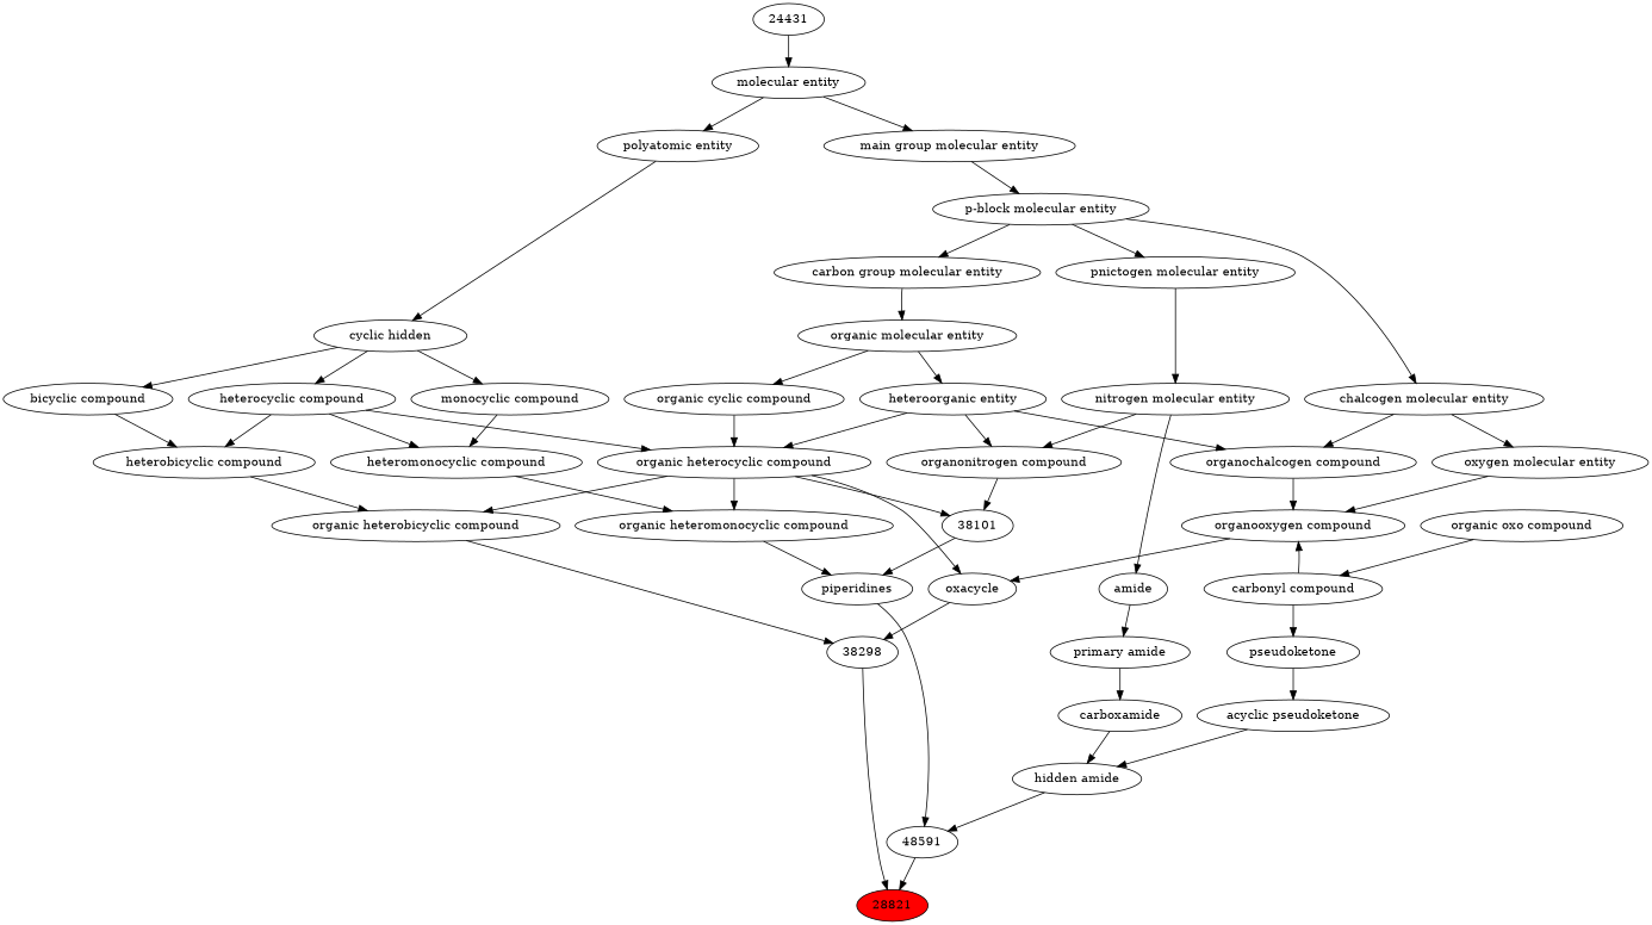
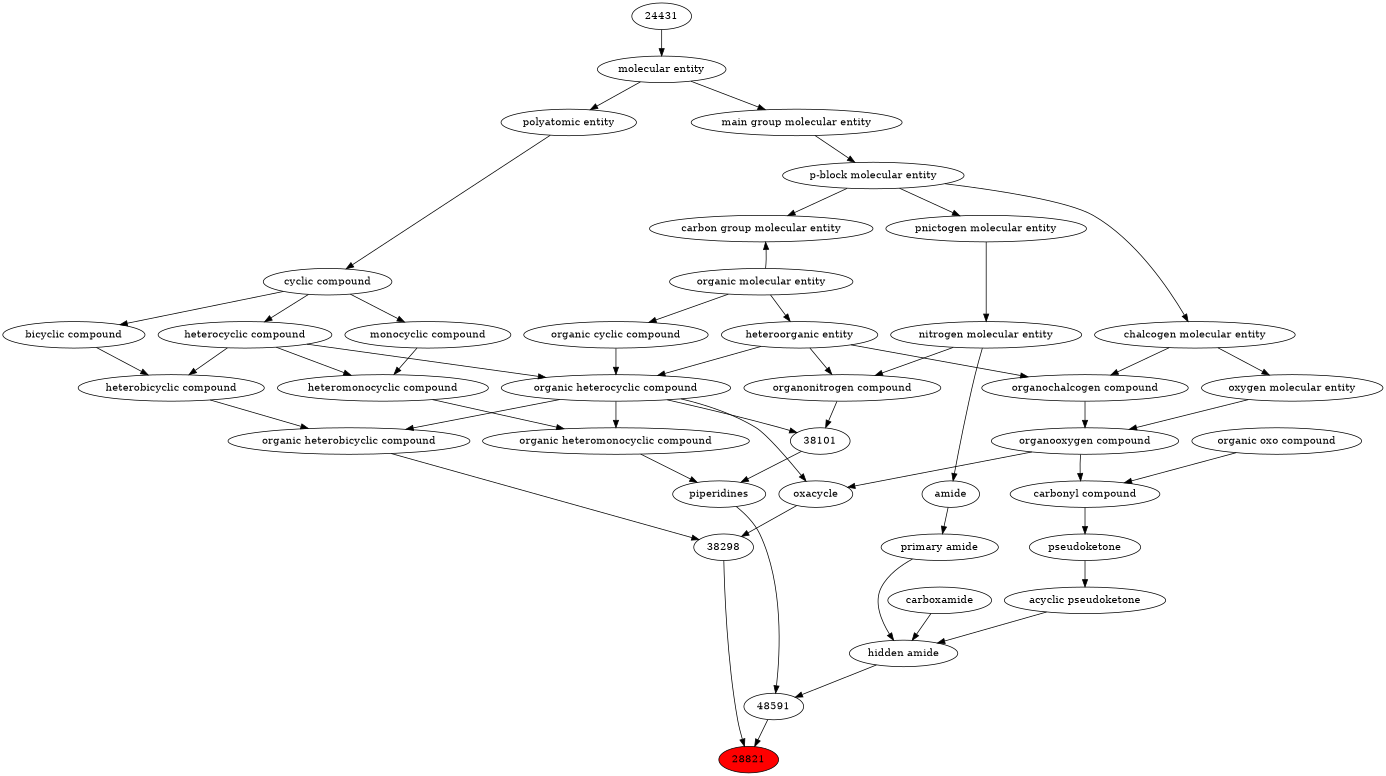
  digraph {
    n1 [fillcolor=red label=28821 style=filled]
    n2 [label=38298]
    n3 [label=48591]
    n4 [label="organic heterobicyclic compound"]
    n5 [label=oxacycle]
    n6 [label="hidden amide"]
    n7 [label=piperidines]
    n8 [label="heterobicyclic compound"]
    n9 [label="organic heterocyclic compound"]
    n10 [label="organic heteromonocyclic compound"]
    n11 [label=38101]
    n12 [label="organooxygen compound"]
    n13 [label="carbonyl compound"]
    n14 [label=pseudoketone]
    n15 [label="acyclic pseudoketone"]
    n16 [label=carboxamide]
    n17 [label="bicyclic compound"]
    n18 [label="heterocyclic compound"]
    n19 [label="heteromonocyclic compound"]
    n20 [label="heteroorganic entity"]
    n21 [label="organochalcogen compound"]
    n22 [label="organonitrogen compound"]
    n23 [label="organic cyclic compound"]
    n24 [label="oxygen molecular entity"]
    n25 [label="primary amide"]
-   n26 [label="cyclic hidden"]
+   n26 [label="cyclic compound"]
    n27 [label="monocyclic compound"]
    n28 [label="organic molecular entity"]
    n29 [label="organic oxo compound"]
    n30 [label="chalcogen molecular entity"]
    n31 [label=amide]
    n32 [label="nitrogen molecular entity"]
    n33 [label="polyatomic entity"]
    n34 [label="carbon group molecular entity"]
    n35 [label="p-block molecular entity"]
    n36 [label="pnictogen molecular entity"]
    n37 [label="molecular entity"]
    n38 [label="main group molecular entity"]
    n39 [label=24431]
    n2 -> n1
    n3 -> n1
    n4 -> n2
    n5 -> n2
    n6 -> n3
    n7 -> n3
    n8 -> n4
    n9 -> n4
    n9 -> n5
    n9 -> n10
    n9 -> n11
    n10 -> n7
    n11 -> n7
    n12 -> n5
-   n13 -> n12
+   n12 -> n13
    n13 -> n14
    n14 -> n15
    n15 -> n6
    n16 -> n6
    n17 -> n8
    n18 -> n8
    n18 -> n9
    n18 -> n19
    n19 -> n10
    n20 -> n9
    n20 -> n21
    n20 -> n22
    n21 -> n12
    n22 -> n11
    n23 -> n9
    n24 -> n12
-   n25 -> n16
+   n25 -> n6
    n26 -> n17
    n26 -> n18
    n26 -> n27
    n27 -> n19
    n28 -> n20
    n28 -> n23
    n29 -> n13
    n30 -> n21
    n30 -> n24
    n31 -> n25
    n32 -> n22
    n32 -> n31
    n33 -> n26
-   n34 -> n28
+   n28 -> n34
    n35 -> n30
    n35 -> n34
    n35 -> n36
    n36 -> n32
    n37 -> n33
    n37 -> n38
    n38 -> n35
    n39 -> n37
  }
